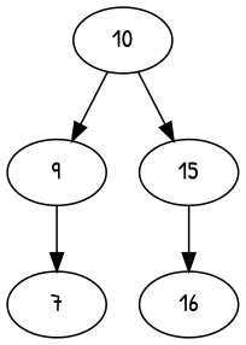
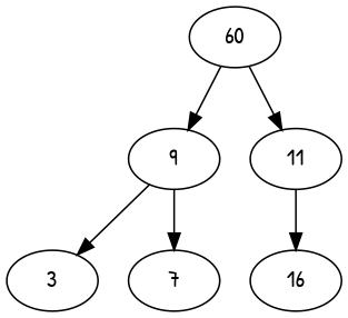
  digraph {
    fontname="Patrick Hand"
    node [fontname="Patrick Hand"]
    edge [fontname="Patrick Hand"]
    n1 [label=9]
-   10
-   15
+   10 [label=60]
+   15 [label=11]
+   3
    7
    n6 [label=16]
+   n1 -> 3
    n1 -> 7
    10 -> n1
    10 -> 15
    15 -> n6
  }
